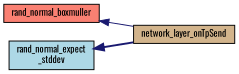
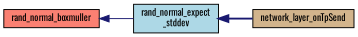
  digraph {
    fontname=Oswald
    rankdir=LR
    node [color=black fontname=Oswald fontsize=10 shape=record style=filled]
    edge [color=midnightblue dir=back fontname=Oswald fontsize=10 labelfontname=Helvetica labelfontsize=10]
    n1 [fillcolor=salmon fontcolor=black height=0.2 label=rand_normal_boxmuller width=0.4]
    n2 [fillcolor=lightblue height=0.2 label="rand_normal_expect\l_stddev" width=0.4]
    n3 [fillcolor=tan height=0.2 label=network_layer_onTpSend width=0.4]
-   n1 -> n3 [style=solid]
+   n1 -> n2 [style=solid]
    n2 -> n3 [style=bold]
  }
